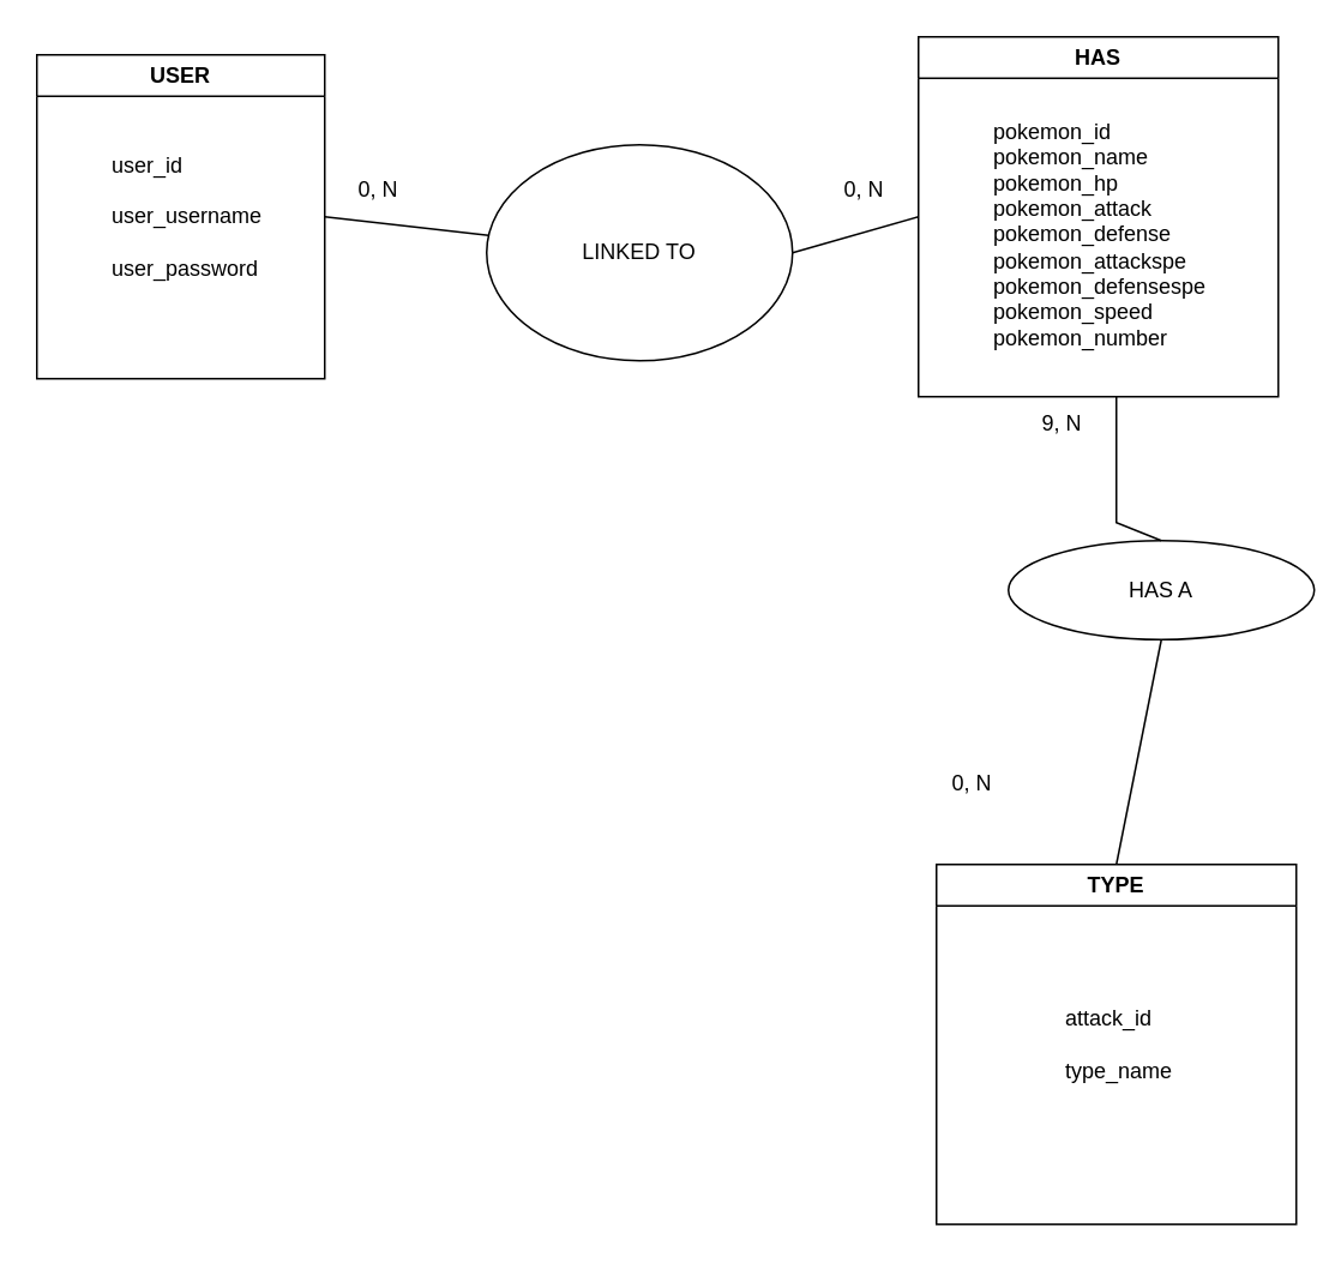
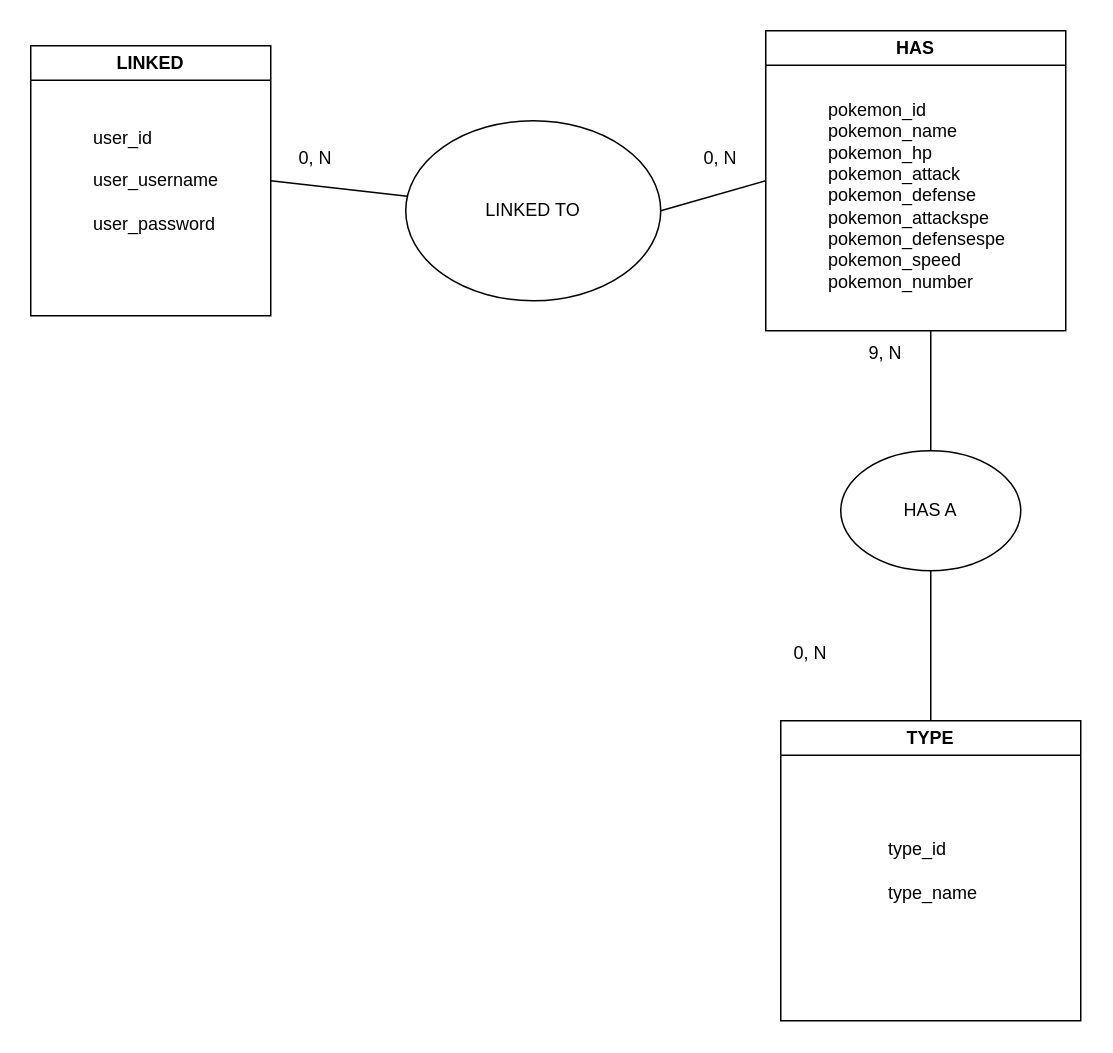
  <mxCell id="0" />
  <mxCell id="1" parent="0" />
  <mxCell id="2" value="LINKED TO" style="ellipse;whiteSpace=wrap;html=1;" vertex="1" parent="1"><mxGeometry x="270" y="80" width="170" height="120" as="geometry" /></mxCell>
  <mxCell id="3" value="" style="endArrow=none;html=1;rounded=0;exitX=0;exitY=1;exitDx=0;exitDy=0;" edge="1" parent="1" source="8" target="2"><mxGeometry width="50" height="50" relative="1" as="geometry"><mxPoint x="190" y="120" as="sourcePoint" /><mxPoint x="330" y="250" as="targetPoint" /></mxGeometry></mxCell>
  <mxCell id="4" value="" style="endArrow=none;html=1;rounded=0;exitX=0;exitY=0.5;exitDx=0;exitDy=0;entryX=1;entryY=0.5;entryDx=0;entryDy=0;" edge="1" parent="1" target="2"><mxGeometry width="50" height="50" relative="1" as="geometry"><mxPoint x="510" y="120" as="sourcePoint" /><mxPoint x="370" y="350" as="targetPoint" /></mxGeometry></mxCell>
- <mxCell id="5" value="HAS A" style="ellipse;whiteSpace=wrap;html=1;" vertex="1" parent="1"><mxGeometry x="560" y="300" width="170" height="55" as="geometry" /></mxCell>
+ <mxCell id="5" value="HAS A" style="ellipse;whiteSpace=wrap;html=1;" vertex="1" parent="1"><mxGeometry x="560" y="300" width="120" height="80" as="geometry" /></mxCell>
  <mxCell id="6" value="" style="endArrow=none;html=1;rounded=0;exitX=0.5;exitY=0;exitDx=0;exitDy=0;entryX=0.5;entryY=1;entryDx=0;entryDy=0;" edge="1" parent="1" target="5"><mxGeometry width="50" height="50" relative="1" as="geometry"><mxPoint x="620" y="480" as="sourcePoint" /><mxPoint x="580" y="300" as="targetPoint" /></mxGeometry></mxCell>
  <mxCell id="7" value="" style="endArrow=none;html=1;rounded=0;exitX=0.5;exitY=0;exitDx=0;exitDy=0;" edge="1" parent="1" source="5"><mxGeometry width="50" height="50" relative="1" as="geometry"><mxPoint x="320" y="400" as="sourcePoint" /><mxPoint x="620" y="220" as="targetPoint" /><Array as="points"><mxPoint x="620" y="290" /></Array></mxGeometry></mxCell>
  <mxCell id="8" value="0, N" style="text;strokeColor=none;align=center;fillColor=none;html=1;verticalAlign=middle;whiteSpace=wrap;rounded=0;" vertex="1" parent="1"><mxGeometry x="180" y="90" width="60" height="30" as="geometry" /></mxCell>
  <mxCell id="9" value="0, N" style="text;strokeColor=none;align=center;fillColor=none;html=1;verticalAlign=middle;whiteSpace=wrap;rounded=0;" vertex="1" parent="1"><mxGeometry x="450" y="90" width="60" height="30" as="geometry" /></mxCell>
  <mxCell id="10" value="9, N" style="text;strokeColor=none;align=center;fillColor=none;html=1;verticalAlign=middle;whiteSpace=wrap;rounded=0;" vertex="1" parent="1"><mxGeometry x="560" y="220" width="60" height="30" as="geometry" /></mxCell>
  <mxCell id="11" value="0, N" style="text;strokeColor=none;align=center;fillColor=none;html=1;verticalAlign=middle;whiteSpace=wrap;rounded=0;" vertex="1" parent="1"><mxGeometry x="510" y="420" width="60" height="30" as="geometry" /></mxCell>
- <mxCell id="12" value="USER" style="swimlane;whiteSpace=wrap;html=1;" vertex="1" parent="1"><mxGeometry x="20" y="30" width="160" height="180" as="geometry" /></mxCell>
+ <mxCell id="12" value="LINKED" style="swimlane;whiteSpace=wrap;html=1;" vertex="1" parent="1"><mxGeometry x="20" y="30" width="160" height="180" as="geometry" /></mxCell>
  <mxCell id="13" value="user_id&lt;br&gt;&lt;br&gt;user_username&lt;br&gt;&lt;br&gt;user_password" style="text;html=1;align=left;verticalAlign=middle;resizable=0;points=[];autosize=1;strokeColor=none;fillColor=none;" vertex="1" parent="12"><mxGeometry x="40" y="45" width="110" height="90" as="geometry" /></mxCell>
  <mxCell id="14" value="HAS" style="swimlane;whiteSpace=wrap;html=1;" vertex="1" parent="1"><mxGeometry x="510" y="20" width="200" height="200" as="geometry" /></mxCell>
  <mxCell id="15" value="pokemon_id&lt;br&gt;pokemon_name&lt;br&gt;pokemon_hp&lt;br&gt;pokemon_attack&lt;br&gt;pokemon_defense&lt;br&gt;pokemon_attackspe&lt;br&gt;pokemon_defensespe&lt;br&gt;pokemon_speed&lt;br&gt;pokemon_number&lt;br&gt;" style="text;html=1;align=left;verticalAlign=middle;resizable=0;points=[];autosize=1;strokeColor=none;fillColor=none;strokeWidth=0;spacingTop=0;" vertex="1" parent="14"><mxGeometry x="40" y="40" width="140" height="140" as="geometry" /></mxCell>
  <mxCell id="16" value="TYPE" style="swimlane;whiteSpace=wrap;html=1;" vertex="1" parent="1"><mxGeometry x="520" y="480" width="200" height="200" as="geometry" /></mxCell>
- <mxCell id="17" value="attack_id&lt;br&gt;&lt;br&gt;&lt;div style=&quot;&quot;&gt;&lt;span style=&quot;background-color: initial;&quot;&gt;type_name&lt;/span&gt;&lt;/div&gt;" style="text;html=1;align=left;verticalAlign=middle;resizable=0;points=[];autosize=1;strokeColor=none;fillColor=none;" vertex="1" parent="16"><mxGeometry x="70" y="70" width="80" height="60" as="geometry" /></mxCell>
+ <mxCell id="17" value="type_id&lt;br&gt;&lt;br&gt;&lt;div style=&quot;&quot;&gt;&lt;span style=&quot;background-color: initial;&quot;&gt;type_name&lt;/span&gt;&lt;/div&gt;" style="text;html=1;align=left;verticalAlign=middle;resizable=0;points=[];autosize=1;strokeColor=none;fillColor=none;" vertex="1" parent="16"><mxGeometry x="70" y="70" width="80" height="60" as="geometry" /></mxCell>
